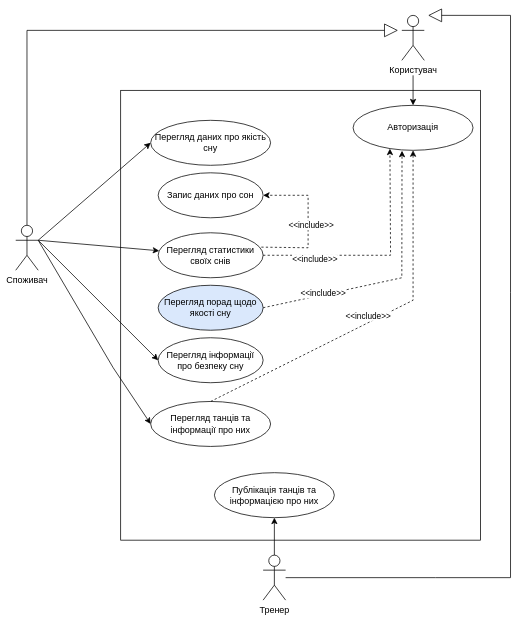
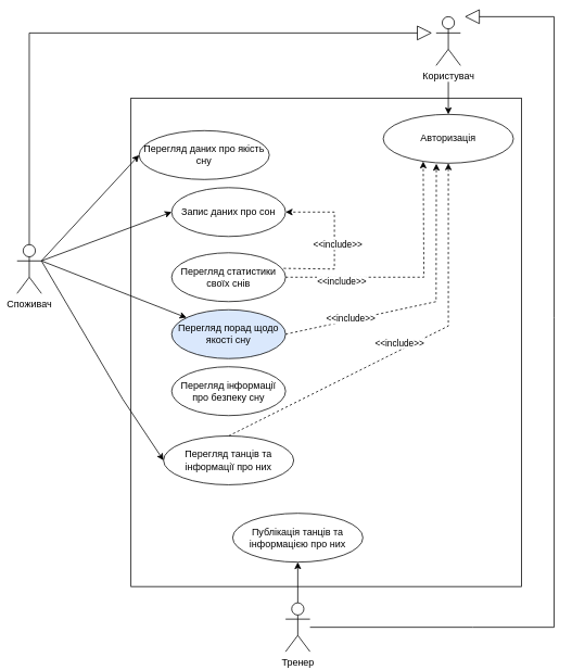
  <mxCell id="0" />
  <mxCell id="1" parent="0" />
  <mxCell id="2" value="" style="rounded=0;whiteSpace=wrap;html=1;" parent="1" vertex="1"><mxGeometry x="160" y="120" width="480" height="600" as="geometry" /></mxCell>
  <mxCell id="3" value="Споживач" style="shape=umlActor;verticalLabelPosition=bottom;verticalAlign=top;html=1;outlineConnect=0;" parent="1" vertex="1"><mxGeometry x="20" y="300" width="30" height="60" as="geometry" /></mxCell>
  <mxCell id="4" value="Тренер" style="shape=umlActor;verticalLabelPosition=bottom;verticalAlign=top;html=1;outlineConnect=0;" parent="1" vertex="1"><mxGeometry x="350" y="740" width="30" height="60" as="geometry" /></mxCell>
- <mxCell id="5" value="Перегляд даних про якість сну" style="ellipse;whiteSpace=wrap;html=1;" parent="1" vertex="1"><mxGeometry x="200" y="160" width="160" height="60" as="geometry" /></mxCell>
+ <mxCell id="5" value="Перегляд даних про якість сну" style="ellipse;whiteSpace=wrap;html=1;" parent="1" vertex="1"><mxGeometry x="170" y="160" width="160" height="60" as="geometry" /></mxCell>
  <mxCell id="6" value="Перегляд статистики своїх снів" style="ellipse;whiteSpace=wrap;html=1;" parent="1" vertex="1"><mxGeometry x="210" y="310" width="140" height="60" as="geometry" /></mxCell>
  <mxCell id="7" value="Запис даних про сон" style="ellipse;whiteSpace=wrap;html=1;" parent="1" vertex="1"><mxGeometry x="210" y="230" width="140" height="60" as="geometry" /></mxCell>
  <mxCell id="8" value="Перегляд порад щодо якості сну" style="ellipse;whiteSpace=wrap;html=1;fillColor=#dae8fc;" parent="1" vertex="1"><mxGeometry x="210" y="380" width="140" height="60" as="geometry" /></mxCell>
  <mxCell id="9" value="Перегляд танців та інформації про них" style="ellipse;whiteSpace=wrap;html=1;" parent="1" vertex="1"><mxGeometry x="200" y="535" width="160" height="60" as="geometry" /></mxCell>
  <mxCell id="10" value="Публікація танців та інформацією про них" style="ellipse;whiteSpace=wrap;html=1;" parent="1" vertex="1"><mxGeometry x="285" y="630" width="160" height="60" as="geometry" /></mxCell>
  <mxCell id="11" value="" style="endArrow=classic;html=1;rounded=0;exitX=1;exitY=0.333;exitDx=0;exitDy=0;exitPerimeter=0;entryX=0;entryY=0.5;entryDx=0;entryDy=0;" parent="1" source="3" target="5" edge="1"><mxGeometry width="50" height="50" relative="1" as="geometry"><mxPoint x="320" y="520" as="sourcePoint" /><mxPoint x="370" y="470" as="targetPoint" /></mxGeometry></mxCell>
- <mxCell id="12" value="" style="endArrow=classic;html=1;rounded=0;exitX=1;exitY=0.333;exitDx=0;exitDy=0;exitPerimeter=0;" parent="1" source="3" target="6" edge="1"><mxGeometry width="50" height="50" relative="1" as="geometry"><mxPoint x="320" y="520" as="sourcePoint" /><mxPoint x="370" y="470" as="targetPoint" /></mxGeometry></mxCell>
+ <mxCell id="12" value="" style="endArrow=classic;html=1;rounded=0;exitX=1;exitY=0.333;exitDx=0;exitDy=0;exitPerimeter=0;entryX=0;entryY=0.5;entryDx=0;entryDy=0;" parent="1" source="3" target="7" edge="1"><mxGeometry width="50" height="50" relative="1" as="geometry"><mxPoint x="320" y="520" as="sourcePoint" /><mxPoint x="370" y="470" as="targetPoint" /></mxGeometry></mxCell>
  <mxCell id="13" value="" style="endArrow=classic;html=1;rounded=0;exitX=1;exitY=0.333;exitDx=0;exitDy=0;exitPerimeter=0;entryX=0;entryY=0.5;entryDx=0;entryDy=0;" parent="1" source="3" target="9" edge="1"><mxGeometry width="50" height="50" relative="1" as="geometry"><mxPoint x="320" y="520" as="sourcePoint" /><mxPoint x="370" y="470" as="targetPoint" /><Array as="points"><mxPoint x="150" y="490" /></Array></mxGeometry></mxCell>
  <mxCell id="14" value="" style="endArrow=classic;html=1;rounded=0;exitX=0.5;exitY=0;exitDx=0;exitDy=0;exitPerimeter=0;entryX=0.5;entryY=1;entryDx=0;entryDy=0;" parent="1" source="4" target="10" edge="1"><mxGeometry width="50" height="50" relative="1" as="geometry"><mxPoint x="270" y="490" as="sourcePoint" /><mxPoint x="320" y="440" as="targetPoint" /></mxGeometry></mxCell>
  <mxCell id="15" value="" style="endArrow=classic;html=1;rounded=0;entryX=1;entryY=0.5;entryDx=0;entryDy=0;dashed=1;exitX=0.983;exitY=0.319;exitDx=0;exitDy=0;exitPerimeter=0;" parent="1" source="6" target="7" edge="1"><mxGeometry width="50" height="50" relative="1" as="geometry"><mxPoint x="390" y="370" as="sourcePoint" /><mxPoint x="390" y="290" as="targetPoint" /><Array as="points"><mxPoint x="410" y="330" /><mxPoint x="410" y="260" /></Array></mxGeometry></mxCell>
  <mxCell id="16" value="&amp;lt;&amp;lt;include&amp;gt;&amp;gt;" style="edgeLabel;html=1;align=center;verticalAlign=middle;resizable=0;points=[];" parent="15" vertex="1" connectable="0"><mxGeometry x="-0.387" relative="1" as="geometry"><mxPoint x="7" y="-30" as="offset" /></mxGeometry></mxCell>
  <mxCell id="17" value="Користувач" style="shape=umlActor;verticalLabelPosition=bottom;verticalAlign=top;html=1;outlineConnect=0;" parent="1" vertex="1"><mxGeometry x="535" y="20" width="30" height="60" as="geometry" /></mxCell>
  <mxCell id="18" value="Авторизація" style="ellipse;whiteSpace=wrap;html=1;" parent="1" vertex="1"><mxGeometry x="470" y="140" width="160" height="60" as="geometry" /></mxCell>
  <mxCell id="19" value="" style="endArrow=classic;html=1;rounded=0;entryX=0.5;entryY=0;entryDx=0;entryDy=0;" parent="1" target="18" edge="1"><mxGeometry width="50" height="50" relative="1" as="geometry"><mxPoint x="550" y="100" as="sourcePoint" /><mxPoint x="550" y="180" as="targetPoint" /></mxGeometry></mxCell>
  <mxCell id="20" value="" style="endArrow=classic;html=1;rounded=0;dashed=1;exitX=1;exitY=0.5;exitDx=0;exitDy=0;entryX=0.307;entryY=0.963;entryDx=0;entryDy=0;entryPerimeter=0;" parent="1" source="6" target="18" edge="1"><mxGeometry width="50" height="50" relative="1" as="geometry"><mxPoint x="560" y="210" as="sourcePoint" /><mxPoint x="520" y="200" as="targetPoint" /><Array as="points"><mxPoint x="520" y="340" /></Array></mxGeometry></mxCell>
  <mxCell id="21" value="&amp;lt;&amp;lt;include&amp;gt;&amp;gt;" style="edgeLabel;html=1;align=center;verticalAlign=middle;resizable=0;points=[];" parent="20" vertex="1" connectable="0"><mxGeometry x="-0.387" relative="1" as="geometry"><mxPoint x="-28" y="4" as="offset" /></mxGeometry></mxCell>
  <mxCell id="22" value="" style="endArrow=classic;html=1;rounded=0;entryX=0.5;entryY=1;entryDx=0;entryDy=0;dashed=1;exitX=0.5;exitY=0;exitDx=0;exitDy=0;" parent="1" source="9" target="18" edge="1"><mxGeometry width="50" height="50" relative="1" as="geometry"><mxPoint x="560" y="210" as="sourcePoint" /><mxPoint x="390" y="230" as="targetPoint" /><Array as="points"><mxPoint x="550" y="400" /></Array></mxGeometry></mxCell>
  <mxCell id="23" value="&amp;lt;&amp;lt;include&amp;gt;&amp;gt;" style="edgeLabel;html=1;align=center;verticalAlign=middle;resizable=0;points=[];" parent="22" vertex="1" connectable="0"><mxGeometry x="-0.387" relative="1" as="geometry"><mxPoint x="72" y="-46" as="offset" /></mxGeometry></mxCell>
  <mxCell id="24" value="" style="endArrow=block;endSize=16;endFill=0;html=1;rounded=0;exitX=0.5;exitY=0;exitDx=0;exitDy=0;exitPerimeter=0;" parent="1" source="3" edge="1"><mxGeometry width="160" relative="1" as="geometry"><mxPoint x="125" y="0" as="sourcePoint" /><mxPoint x="530" y="40" as="targetPoint" /><Array as="points"><mxPoint x="35" y="40" /></Array></mxGeometry></mxCell>
  <mxCell id="25" value="" style="endArrow=block;endSize=16;endFill=0;html=1;rounded=0;" parent="1" edge="1" source="4"><mxGeometry width="160" relative="1" as="geometry"><mxPoint x="380" y="830" as="sourcePoint" /><mxPoint x="570" y="20" as="targetPoint" /><Array as="points"><mxPoint x="580" y="770" /><mxPoint x="680" y="770" /><mxPoint x="680" y="390" /><mxPoint x="680" y="20" /></Array></mxGeometry></mxCell>
  <mxCell id="26" value="Перегляд інформації про безпеку сну" style="ellipse;whiteSpace=wrap;html=1;" vertex="1" parent="1"><mxGeometry x="210" y="450" width="140" height="60" as="geometry" /></mxCell>
- <mxCell id="27" value="" style="endArrow=classic;html=1;rounded=0;exitX=1;exitY=0.333;exitDx=0;exitDy=0;exitPerimeter=0;entryX=0;entryY=0.5;entryDx=0;entryDy=0;" edge="1" parent="1" source="3" target="26"><mxGeometry width="50" height="50" relative="1" as="geometry"><mxPoint x="290" y="490" as="sourcePoint" /><mxPoint x="340" y="440" as="targetPoint" /></mxGeometry></mxCell>
+ <mxCell id="27" value="" style="endArrow=classic;html=1;rounded=0;exitX=1;exitY=0.333;exitDx=0;exitDy=0;exitPerimeter=0;" edge="1" parent="1" source="3" target="8"><mxGeometry width="50" height="50" relative="1" as="geometry"><mxPoint x="290" y="490" as="sourcePoint" /><mxPoint x="340" y="440" as="targetPoint" /></mxGeometry></mxCell>
  <mxCell id="28" value="" style="endArrow=classic;html=1;rounded=0;dashed=1;entryX=0.408;entryY=1.01;entryDx=0;entryDy=0;entryPerimeter=0;exitX=1;exitY=0.5;exitDx=0;exitDy=0;" edge="1" parent="1" source="8" target="18"><mxGeometry width="50" height="50" relative="1" as="geometry"><mxPoint x="360" y="411" as="sourcePoint" /><mxPoint x="519" y="269" as="targetPoint" /><Array as="points"><mxPoint x="535" y="370" /></Array></mxGeometry></mxCell>
  <mxCell id="29" value="&amp;lt;&amp;lt;include&amp;gt;&amp;gt;" style="edgeLabel;html=1;align=center;verticalAlign=middle;resizable=0;points=[];" vertex="1" connectable="0" parent="28"><mxGeometry x="-0.387" relative="1" as="geometry"><mxPoint x="-28" y="4" as="offset" /></mxGeometry></mxCell>
